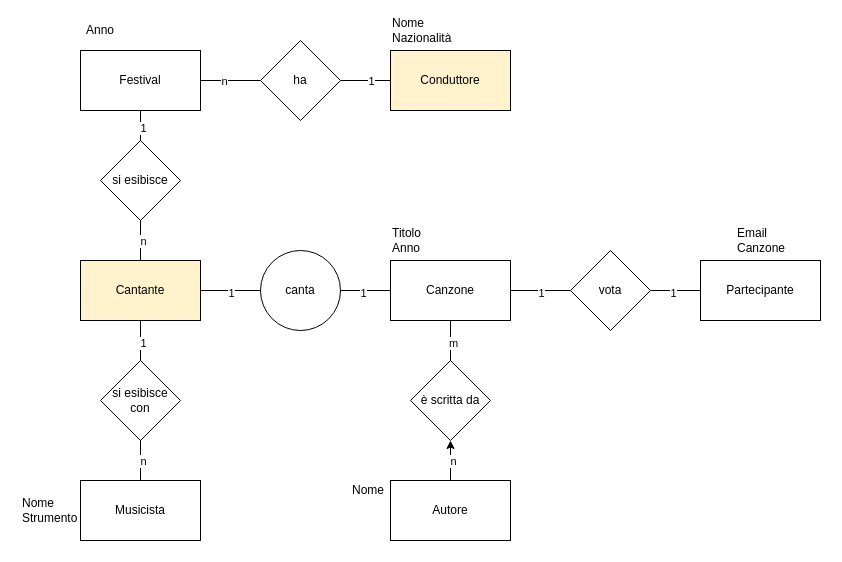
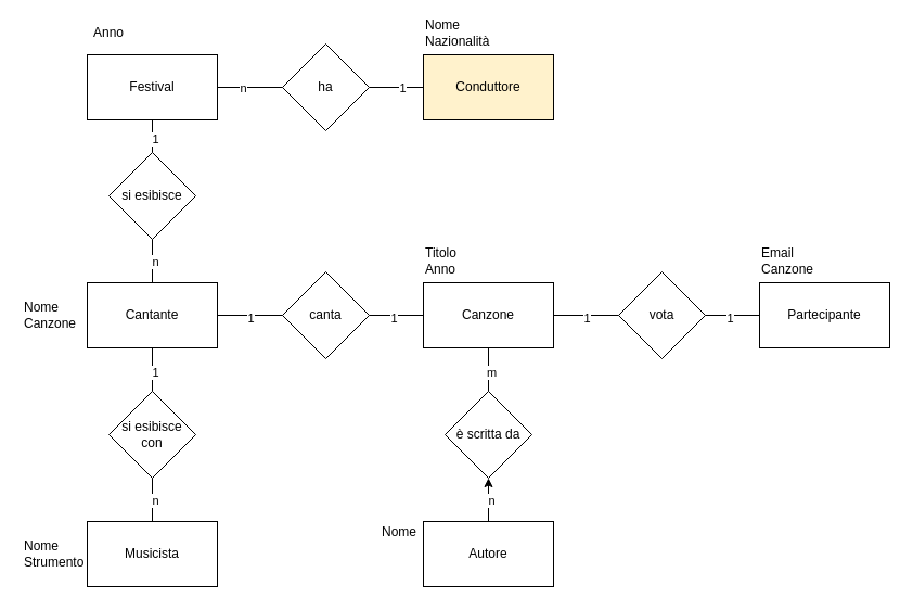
  <mxCell id="0" />
  <mxCell id="1" parent="0" />
  <mxCell id="2" value="Festival" style="rounded=0;whiteSpace=wrap;html=1;" vertex="1" parent="1"><mxGeometry x="80" y="50" width="120" height="60" as="geometry" /></mxCell>
- <mxCell id="3" value="Cantante" style="rounded=0;whiteSpace=wrap;html=1;fillColor=#fff2cc;" vertex="1" parent="1"><mxGeometry x="80" y="260" width="120" height="60" as="geometry" /></mxCell>
+ <mxCell id="3" value="Cantante" style="rounded=0;whiteSpace=wrap;html=1;" vertex="1" parent="1"><mxGeometry x="80" y="260" width="120" height="60" as="geometry" /></mxCell>
  <mxCell id="4" value="Partecipante" style="rounded=0;whiteSpace=wrap;html=1;" vertex="1" parent="1"><mxGeometry x="700" y="260" width="120" height="60" as="geometry" /></mxCell>
  <mxCell id="5" value="Canzone" style="rounded=0;whiteSpace=wrap;html=1;" vertex="1" parent="1"><mxGeometry x="390" y="260" width="120" height="60" as="geometry" /></mxCell>
  <mxCell id="6" value="Conduttore" style="rounded=0;whiteSpace=wrap;html=1;fillColor=#fff2cc;" vertex="1" parent="1"><mxGeometry x="390" y="50" width="120" height="60" as="geometry" /></mxCell>
  <mxCell id="7" value="Autore" style="rounded=0;whiteSpace=wrap;html=1;" vertex="1" parent="1"><mxGeometry x="390" y="480" width="120" height="60" as="geometry" /></mxCell>
  <mxCell id="8" value="Musicista" style="rounded=0;whiteSpace=wrap;html=1;" vertex="1" parent="1"><mxGeometry x="80" y="480" width="120" height="60" as="geometry" /></mxCell>
  <mxCell id="9" value="" style="endArrow=none;html=1;entryX=0;entryY=0.5;entryDx=0;entryDy=0;exitX=1;exitY=0.5;exitDx=0;exitDy=0;" edge="1" parent="1" source="11" target="6"><mxGeometry width="50" height="50" relative="1" as="geometry"><mxPoint x="210" y="110" as="sourcePoint" /><mxPoint x="260" y="60" as="targetPoint" /></mxGeometry></mxCell>
  <mxCell id="10" value="1" style="edgeLabel;html=1;align=center;verticalAlign=middle;resizable=0;points=[];" vertex="1" connectable="0" parent="9"><mxGeometry x="0.782" relative="1" as="geometry"><mxPoint x="-14.71" as="offset" /></mxGeometry></mxCell>
  <mxCell id="11" value="ha" style="rhombus;whiteSpace=wrap;html=1;" vertex="1" parent="1"><mxGeometry x="260" y="40" width="80" height="80" as="geometry" /></mxCell>
  <mxCell id="12" value="" style="endArrow=none;html=1;entryX=0;entryY=0.5;entryDx=0;entryDy=0;exitX=1;exitY=0.5;exitDx=0;exitDy=0;" edge="1" parent="1" source="2" target="11"><mxGeometry width="50" height="50" relative="1" as="geometry"><mxPoint x="200" y="80" as="sourcePoint" /><mxPoint x="370" y="80" as="targetPoint" /></mxGeometry></mxCell>
  <mxCell id="13" value="n" style="edgeLabel;html=1;align=center;verticalAlign=middle;resizable=0;points=[];" vertex="1" connectable="0" parent="12"><mxGeometry x="-0.737" y="-1" relative="1" as="geometry"><mxPoint x="15.29" y="-1" as="offset" /></mxGeometry></mxCell>
  <mxCell id="14" value="si esibisce" style="rhombus;whiteSpace=wrap;html=1;" vertex="1" parent="1"><mxGeometry x="100" y="140" width="80" height="80" as="geometry" /></mxCell>
  <mxCell id="15" value="" style="endArrow=none;html=1;" edge="1" parent="1" source="14" target="2"><mxGeometry width="50" height="50" relative="1" as="geometry"><mxPoint x="30" y="190" as="sourcePoint" /><mxPoint x="80" y="140" as="targetPoint" /></mxGeometry></mxCell>
  <mxCell id="16" value="1" style="edgeLabel;html=1;align=center;verticalAlign=middle;resizable=0;points=[];" vertex="1" connectable="0" parent="15"><mxGeometry x="-0.11" y="-2" relative="1" as="geometry"><mxPoint as="offset" /></mxGeometry></mxCell>
  <mxCell id="17" value="" style="endArrow=none;html=1;" edge="1" parent="1" source="3" target="14"><mxGeometry width="50" height="50" relative="1" as="geometry"><mxPoint x="20" y="250" as="sourcePoint" /><mxPoint x="70" y="200" as="targetPoint" /></mxGeometry></mxCell>
  <mxCell id="18" value="n" style="edgeLabel;html=1;align=center;verticalAlign=middle;resizable=0;points=[];" vertex="1" connectable="0" parent="17"><mxGeometry x="0.008" y="-2" relative="1" as="geometry"><mxPoint as="offset" /></mxGeometry></mxCell>
  <mxCell id="19" value="si esibisce con" style="rhombus;whiteSpace=wrap;html=1;" vertex="1" parent="1"><mxGeometry x="100" y="360" width="80" height="80" as="geometry" /></mxCell>
  <mxCell id="20" value="" style="endArrow=none;html=1;" edge="1" parent="1" source="19" target="3"><mxGeometry width="50" height="50" relative="1" as="geometry"><mxPoint x="130" y="420" as="sourcePoint" /><mxPoint x="240" y="340" as="targetPoint" /></mxGeometry></mxCell>
  <mxCell id="21" value="1" style="edgeLabel;html=1;align=center;verticalAlign=middle;resizable=0;points=[];" vertex="1" connectable="0" parent="20"><mxGeometry x="-0.11" y="-2" relative="1" as="geometry"><mxPoint as="offset" /></mxGeometry></mxCell>
  <mxCell id="22" value="" style="endArrow=none;html=1;" edge="1" parent="1" target="19" source="8"><mxGeometry width="50" height="50" relative="1" as="geometry"><mxPoint x="240" y="490" as="sourcePoint" /><mxPoint x="170" y="430" as="targetPoint" /></mxGeometry></mxCell>
  <mxCell id="23" value="n" style="edgeLabel;html=1;align=center;verticalAlign=middle;resizable=0;points=[];" vertex="1" connectable="0" parent="22"><mxGeometry x="0.008" y="-2" relative="1" as="geometry"><mxPoint as="offset" /></mxGeometry></mxCell>
- <mxCell id="24" value="canta" style="ellipse;whiteSpace=wrap;html=1;" vertex="1" parent="1"><mxGeometry x="260" y="250" width="80" height="80" as="geometry" /></mxCell>
+ <mxCell id="24" value="canta" style="rhombus;whiteSpace=wrap;html=1;" vertex="1" parent="1"><mxGeometry x="260" y="250" width="80" height="80" as="geometry" /></mxCell>
  <mxCell id="25" value="" style="endArrow=none;html=1;" edge="1" parent="1" source="24" target="5"><mxGeometry width="50" height="50" relative="1" as="geometry"><mxPoint x="40" y="200" as="sourcePoint" /><mxPoint x="150" y="120" as="targetPoint" /></mxGeometry></mxCell>
  <mxCell id="26" value="1" style="edgeLabel;html=1;align=center;verticalAlign=middle;resizable=0;points=[];" vertex="1" connectable="0" parent="25"><mxGeometry x="-0.11" y="-2" relative="1" as="geometry"><mxPoint as="offset" /></mxGeometry></mxCell>
  <mxCell id="27" value="" style="endArrow=none;html=1;" edge="1" parent="1" target="24" source="3"><mxGeometry width="50" height="50" relative="1" as="geometry"><mxPoint x="150" y="270" as="sourcePoint" /><mxPoint x="80" y="210" as="targetPoint" /></mxGeometry></mxCell>
  <mxCell id="28" value="1" style="edgeLabel;html=1;align=center;verticalAlign=middle;resizable=0;points=[];" vertex="1" connectable="0" parent="27"><mxGeometry x="0.008" y="-2" relative="1" as="geometry"><mxPoint as="offset" /></mxGeometry></mxCell>
  <mxCell id="29" value="è scritta da" style="rhombus;whiteSpace=wrap;html=1;" vertex="1" parent="1"><mxGeometry x="410" y="360" width="80" height="80" as="geometry" /></mxCell>
  <mxCell id="30" value="" style="endArrow=none;html=1;" edge="1" parent="1" source="29" target="5"><mxGeometry width="50" height="50" relative="1" as="geometry"><mxPoint x="600" y="350" as="sourcePoint" /><mxPoint x="710" y="270" as="targetPoint" /></mxGeometry></mxCell>
  <mxCell id="31" value="m" style="edgeLabel;html=1;align=center;verticalAlign=middle;resizable=0;points=[];" vertex="1" connectable="0" parent="30"><mxGeometry x="-0.11" y="-2" relative="1" as="geometry"><mxPoint as="offset" /></mxGeometry></mxCell>
  <mxCell id="32" value="" style="endArrow=classic;html=1;" edge="1" parent="1" target="29" source="7"><mxGeometry width="50" height="50" relative="1" as="geometry"><mxPoint x="710" y="420" as="sourcePoint" /><mxPoint x="640" y="360" as="targetPoint" /></mxGeometry></mxCell>
  <mxCell id="33" value="n" style="edgeLabel;html=1;align=center;verticalAlign=middle;resizable=0;points=[];" vertex="1" connectable="0" parent="32"><mxGeometry x="0.008" y="-2" relative="1" as="geometry"><mxPoint as="offset" /></mxGeometry></mxCell>
  <mxCell id="34" value="vota" style="rhombus;whiteSpace=wrap;html=1;" vertex="1" parent="1"><mxGeometry x="570" y="250" width="80" height="80" as="geometry" /></mxCell>
  <mxCell id="35" value="" style="endArrow=none;html=1;" edge="1" parent="1" source="34" target="4"><mxGeometry width="50" height="50" relative="1" as="geometry"><mxPoint x="350" y="200" as="sourcePoint" /><mxPoint x="700" y="296" as="targetPoint" /></mxGeometry></mxCell>
  <mxCell id="36" value="1" style="edgeLabel;html=1;align=center;verticalAlign=middle;resizable=0;points=[];" vertex="1" connectable="0" parent="35"><mxGeometry x="-0.11" y="-2" relative="1" as="geometry"><mxPoint as="offset" /></mxGeometry></mxCell>
  <mxCell id="37" value="" style="endArrow=none;html=1;" edge="1" parent="1" target="34" source="5"><mxGeometry width="50" height="50" relative="1" as="geometry"><mxPoint x="510" y="296.25" as="sourcePoint" /><mxPoint x="390" y="210" as="targetPoint" /></mxGeometry></mxCell>
  <mxCell id="38" value="1" style="edgeLabel;html=1;align=center;verticalAlign=middle;resizable=0;points=[];" vertex="1" connectable="0" parent="37"><mxGeometry x="0.008" y="-2" relative="1" as="geometry"><mxPoint as="offset" /></mxGeometry></mxCell>
  <mxCell id="39" value="Anno" style="text;html=1;strokeColor=none;fillColor=none;align=center;verticalAlign=middle;whiteSpace=wrap;rounded=0;" vertex="1" parent="1"><mxGeometry x="80" y="20" width="40" height="20" as="geometry" /></mxCell>
  <mxCell id="40" value="Nome&lt;br&gt;Nazionalità" style="text;html=1;strokeColor=none;fillColor=none;align=left;verticalAlign=middle;whiteSpace=wrap;rounded=0;" vertex="1" parent="1"><mxGeometry x="390" y="20" width="40" height="20" as="geometry" /></mxCell>
+ <mxCell id="41" value="Nome&lt;br&gt;Canzone" style="text;html=1;strokeColor=none;fillColor=none;align=left;verticalAlign=middle;whiteSpace=wrap;rounded=0;" vertex="1" parent="1"><mxGeometry x="20" y="280" width="40" height="20" as="geometry" /></mxCell>
  <mxCell id="42" value="Nome&lt;br&gt;Strumento&lt;br&gt;" style="text;html=1;strokeColor=none;fillColor=none;align=left;verticalAlign=middle;whiteSpace=wrap;rounded=0;" vertex="1" parent="1"><mxGeometry x="20" y="500" width="40" height="20" as="geometry" /></mxCell>
  <mxCell id="43" style="edgeStyle=orthogonalEdgeStyle;rounded=0;orthogonalLoop=1;jettySize=auto;html=1;exitX=0.5;exitY=1;exitDx=0;exitDy=0;" edge="1" parent="1" source="42" target="42"><mxGeometry relative="1" as="geometry" /></mxCell>
  <mxCell id="44" value="Titolo&lt;br&gt;Anno" style="text;html=1;strokeColor=none;fillColor=none;align=left;verticalAlign=middle;whiteSpace=wrap;rounded=0;" vertex="1" parent="1"><mxGeometry x="390" y="230" width="40" height="20" as="geometry" /></mxCell>
  <mxCell id="45" value="Nome" style="text;html=1;strokeColor=none;fillColor=none;align=left;verticalAlign=middle;whiteSpace=wrap;rounded=0;" vertex="1" parent="1"><mxGeometry x="350" y="480" width="40" height="20" as="geometry" /></mxCell>
- <mxCell id="46" value="Email&lt;br&gt;Canzone" style="text;html=1;strokeColor=none;fillColor=none;align=left;verticalAlign=middle;whiteSpace=wrap;rounded=0;" vertex="1" parent="1"><mxGeometry x="735" y="230" width="40" height="20" as="geometry" /></mxCell>
+ <mxCell id="46" value="Email&lt;br&gt;Canzone" style="text;html=1;strokeColor=none;fillColor=none;align=left;verticalAlign=middle;whiteSpace=wrap;rounded=0;" vertex="1" parent="1"><mxGeometry x="700" y="230" width="40" height="20" as="geometry" /></mxCell>
